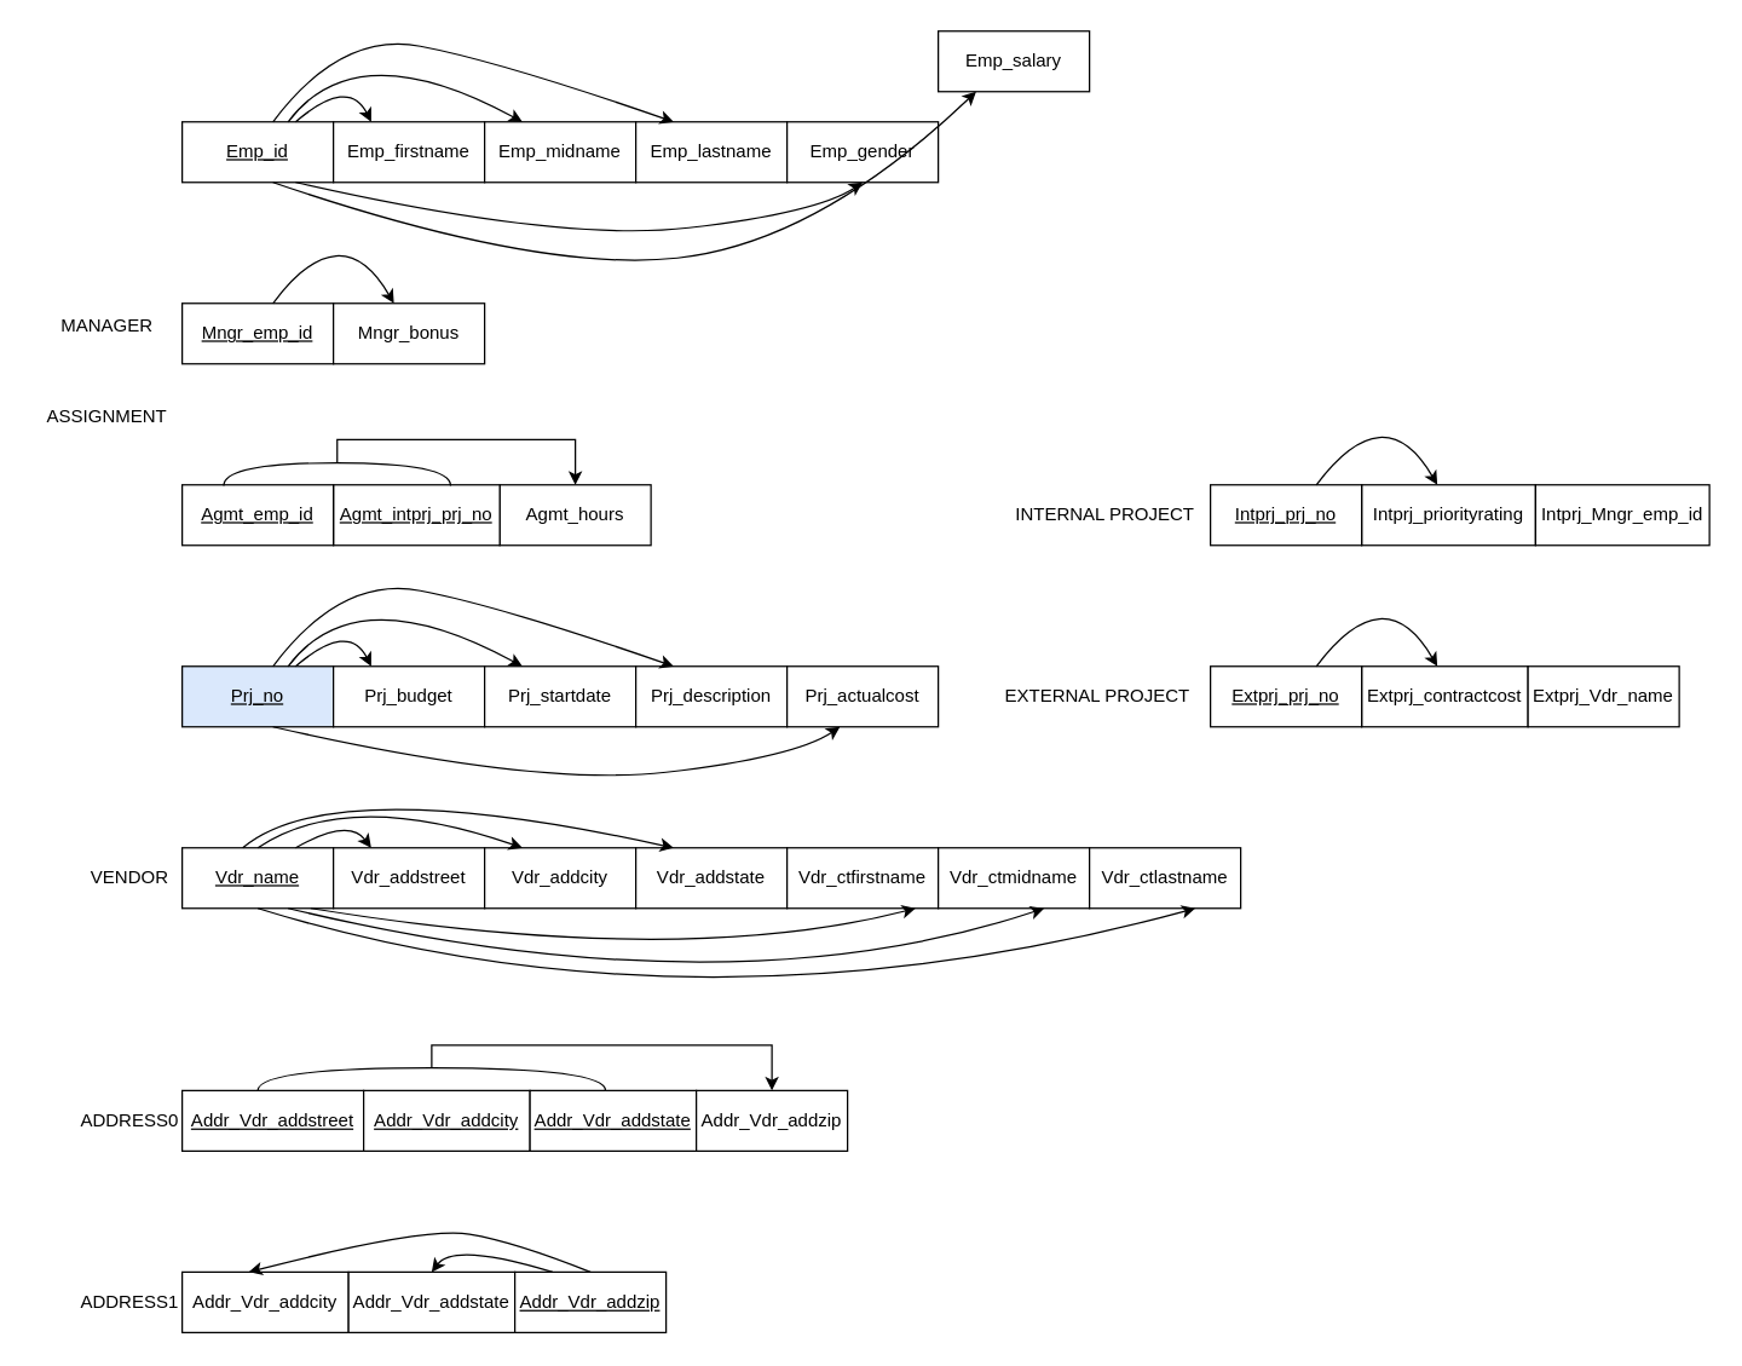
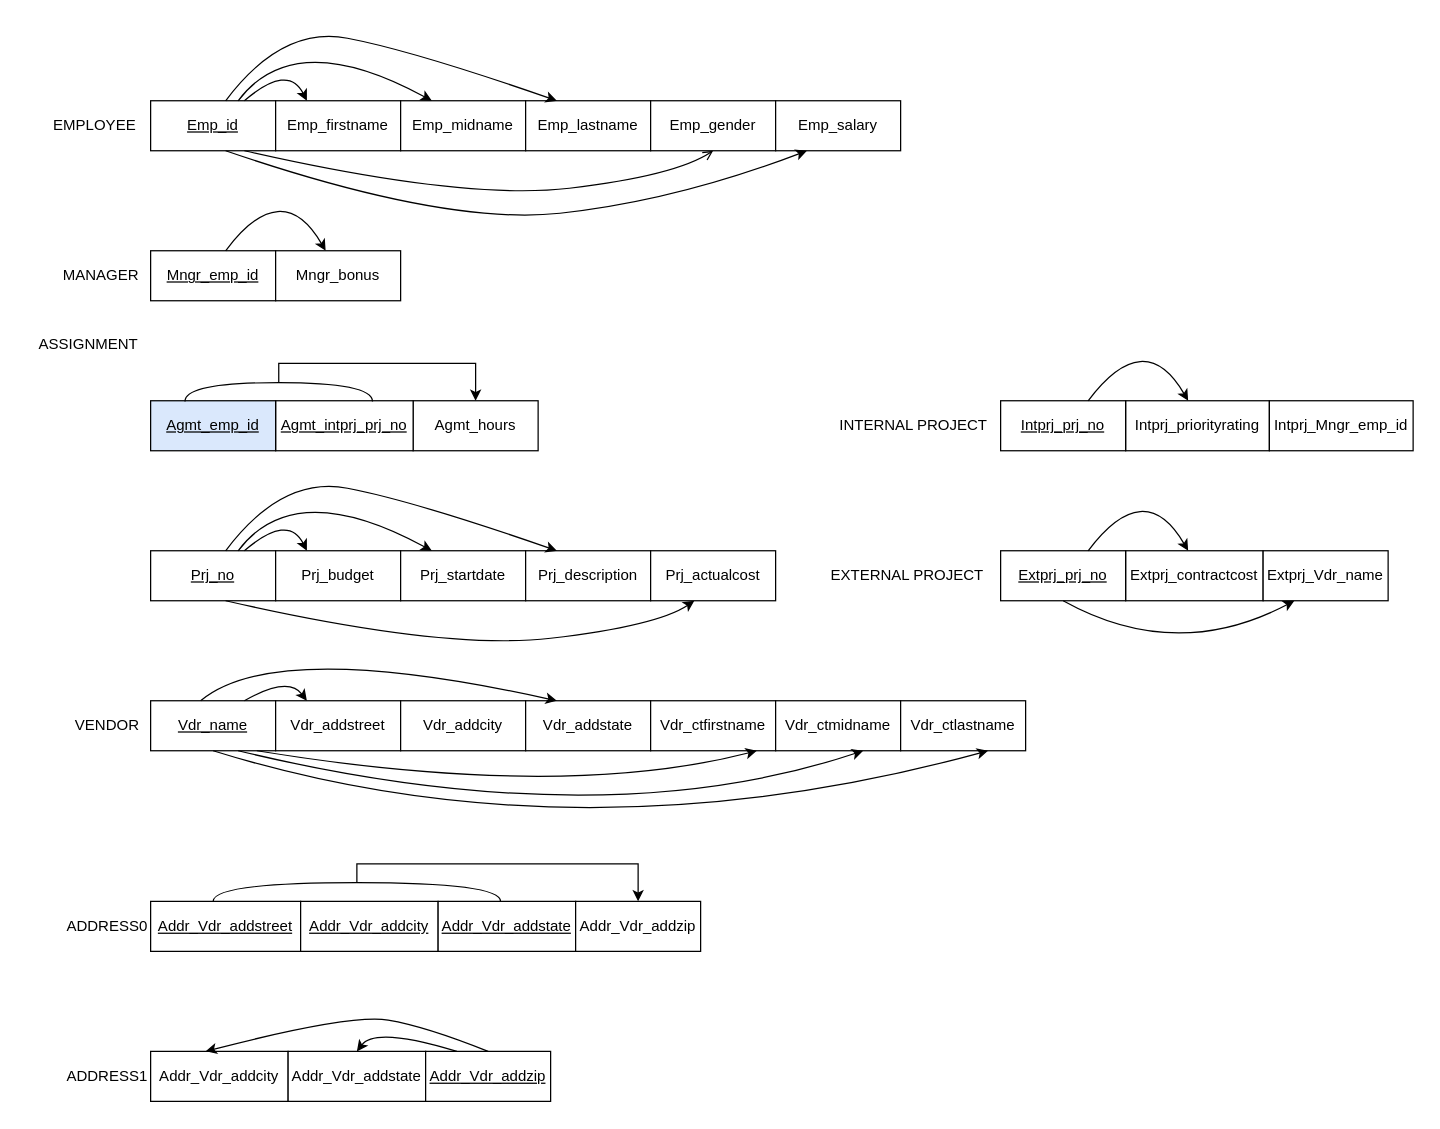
  <mxCell id="0" />
  <mxCell id="1" parent="0" />
+ <mxCell id="2" value="EMPLOYEE" style="text;html=1;align=center;verticalAlign=middle;resizable=0;points=[];autosize=1;strokeColor=none;fillColor=none;" parent="1" vertex="1"><mxGeometry x="30" y="85" width="90" height="30" as="geometry" /></mxCell>
  <mxCell id="3" value="&lt;u&gt;Emp_id&lt;/u&gt;" style="whiteSpace=wrap;html=1;align=center;" parent="1" vertex="1"><mxGeometry x="120" y="80" width="100" height="40" as="geometry" /></mxCell>
  <mxCell id="4" value="Emp_firstname" style="whiteSpace=wrap;html=1;align=center;" parent="1" vertex="1"><mxGeometry x="220" y="80" width="100" height="40" as="geometry" /></mxCell>
  <mxCell id="5" value="Emp_midname" style="whiteSpace=wrap;html=1;align=center;" parent="1" vertex="1"><mxGeometry x="320" y="80" width="100" height="40" as="geometry" /></mxCell>
  <mxCell id="6" value="Emp_lastname" style="whiteSpace=wrap;html=1;align=center;" parent="1" vertex="1"><mxGeometry x="420" y="80" width="100" height="40" as="geometry" /></mxCell>
- <mxCell id="7" value="MANAGER" style="text;html=1;align=center;verticalAlign=middle;resizable=0;points=[];autosize=1;strokeColor=none;fillColor=none;" parent="1" vertex="1"><mxGeometry x="30" y="200" width="80" height="30" as="geometry" /></mxCell>
+ <mxCell id="7" value="MANAGER" style="text;html=1;align=center;verticalAlign=middle;resizable=0;points=[];autosize=1;strokeColor=none;fillColor=none;" parent="1" vertex="1"><mxGeometry x="40" y="205" width="80" height="30" as="geometry" /></mxCell>
  <mxCell id="8" value="&lt;u&gt;Mngr_emp_id&lt;/u&gt;" style="whiteSpace=wrap;html=1;align=center;" parent="1" vertex="1"><mxGeometry x="120" y="200" width="100" height="40" as="geometry" /></mxCell>
  <mxCell id="9" value="Mngr_bonus" style="whiteSpace=wrap;html=1;align=center;" parent="1" vertex="1"><mxGeometry x="220" y="200" width="100" height="40" as="geometry" /></mxCell>
  <mxCell id="10" value="ASSIGNMENT" style="text;html=1;align=center;verticalAlign=middle;resizable=0;points=[];autosize=1;strokeColor=none;fillColor=none;" parent="1" vertex="1"><mxGeometry x="20" y="260" width="100" height="30" as="geometry" /></mxCell>
  <mxCell id="11" value="Agmt_hours" style="whiteSpace=wrap;html=1;align=center;" parent="1" vertex="1"><mxGeometry x="330" y="320" width="100" height="40" as="geometry" /></mxCell>
  <mxCell id="12" value="Emp_gender" style="whiteSpace=wrap;html=1;align=center;" parent="1" vertex="1"><mxGeometry x="520" y="80" width="100" height="40" as="geometry" /></mxCell>
- <mxCell id="13" value="Emp_salary" style="whiteSpace=wrap;html=1;align=center;" parent="1" vertex="1"><mxGeometry x="620" y="20" width="100" height="40" as="geometry" /></mxCell>
+ <mxCell id="13" value="Emp_salary" style="whiteSpace=wrap;html=1;align=center;" parent="1" vertex="1"><mxGeometry x="620" y="80" width="100" height="40" as="geometry" /></mxCell>
  <mxCell id="14" value="INTERNAL PROJECT" style="text;html=1;align=center;verticalAlign=middle;resizable=0;points=[];autosize=1;strokeColor=none;fillColor=none;" parent="1" vertex="1"><mxGeometry x="660" y="325" width="140" height="30" as="geometry" /></mxCell>
  <mxCell id="15" value="Intprj_priorityrating" style="whiteSpace=wrap;html=1;align=center;" parent="1" vertex="1"><mxGeometry x="900" y="320" width="115" height="40" as="geometry" /></mxCell>
  <mxCell id="16" value="EXTERNAL PROJECT" style="text;html=1;align=center;verticalAlign=middle;resizable=0;points=[];autosize=1;strokeColor=none;fillColor=none;" parent="1" vertex="1"><mxGeometry x="650" y="445" width="150" height="30" as="geometry" /></mxCell>
  <mxCell id="17" value="Extprj_contractcost" style="whiteSpace=wrap;html=1;align=center;" parent="1" vertex="1"><mxGeometry x="900" y="440" width="110" height="40" as="geometry" /></mxCell>
- <mxCell id="18" value="&lt;u&gt;Prj_no&lt;/u&gt;" style="whiteSpace=wrap;html=1;align=center;fillColor=#dae8fc;" parent="1" vertex="1"><mxGeometry x="120" y="440" width="100" height="40" as="geometry" /></mxCell>
+ <mxCell id="18" value="&lt;u&gt;Prj_no&lt;/u&gt;" style="whiteSpace=wrap;html=1;align=center;" parent="1" vertex="1"><mxGeometry x="120" y="440" width="100" height="40" as="geometry" /></mxCell>
  <mxCell id="19" value="Prj_budget" style="whiteSpace=wrap;html=1;align=center;" parent="1" vertex="1"><mxGeometry x="220" y="440" width="100" height="40" as="geometry" /></mxCell>
  <mxCell id="20" value="Prj_startdate" style="whiteSpace=wrap;html=1;align=center;" parent="1" vertex="1"><mxGeometry x="320" y="440" width="100" height="40" as="geometry" /></mxCell>
  <mxCell id="21" value="Prj_description" style="whiteSpace=wrap;html=1;align=center;" parent="1" vertex="1"><mxGeometry x="420" y="440" width="100" height="40" as="geometry" /></mxCell>
  <mxCell id="22" value="Prj_actualcost" style="whiteSpace=wrap;html=1;align=center;" parent="1" vertex="1"><mxGeometry x="520" y="440" width="100" height="40" as="geometry" /></mxCell>
  <mxCell id="23" value="&lt;u&gt;Intprj_prj_no&lt;/u&gt;" style="whiteSpace=wrap;html=1;align=center;" parent="1" vertex="1"><mxGeometry x="800" y="320" width="100" height="40" as="geometry" /></mxCell>
  <mxCell id="24" value="&lt;u&gt;Extprj_prj_no&lt;/u&gt;" style="whiteSpace=wrap;html=1;align=center;" parent="1" vertex="1"><mxGeometry x="800" y="440" width="100" height="40" as="geometry" /></mxCell>
  <mxCell id="25" value="&lt;u&gt;Agmt_intprj_prj_no&lt;/u&gt;" style="whiteSpace=wrap;html=1;align=center;" parent="1" vertex="1"><mxGeometry x="220" y="320" width="110" height="40" as="geometry" /></mxCell>
- <mxCell id="26" value="&lt;u&gt;Agmt_emp_id&lt;/u&gt;" style="whiteSpace=wrap;html=1;align=center;" parent="1" vertex="1"><mxGeometry x="120" y="320" width="100" height="40" as="geometry" /></mxCell>
+ <mxCell id="26" value="&lt;u&gt;Agmt_emp_id&lt;/u&gt;" style="whiteSpace=wrap;html=1;align=center;fillColor=#dae8fc;" parent="1" vertex="1"><mxGeometry x="120" y="320" width="100" height="40" as="geometry" /></mxCell>
  <mxCell id="27" value="VENDOR" style="text;html=1;align=center;verticalAlign=middle;resizable=0;points=[];autosize=1;strokeColor=none;fillColor=none;" parent="1" vertex="1"><mxGeometry x="50" y="565" width="70" height="30" as="geometry" /></mxCell>
  <mxCell id="28" value="&lt;u&gt;Vdr_name&lt;/u&gt;" style="whiteSpace=wrap;html=1;align=center;" parent="1" vertex="1"><mxGeometry x="120" y="560" width="100" height="40" as="geometry" /></mxCell>
  <mxCell id="29" value="Vdr_addstreet" style="whiteSpace=wrap;html=1;align=center;" parent="1" vertex="1"><mxGeometry x="220" y="560" width="100" height="40" as="geometry" /></mxCell>
  <mxCell id="30" value="Vdr_addcity" style="whiteSpace=wrap;html=1;align=center;" parent="1" vertex="1"><mxGeometry x="320" y="560" width="100" height="40" as="geometry" /></mxCell>
  <mxCell id="31" value="Vdr_addstate" style="whiteSpace=wrap;html=1;align=center;" parent="1" vertex="1"><mxGeometry x="420" y="560" width="100" height="40" as="geometry" /></mxCell>
  <mxCell id="32" value="Vdr_ctfirstname" style="whiteSpace=wrap;html=1;align=center;" parent="1" vertex="1"><mxGeometry x="520" y="560" width="100" height="40" as="geometry" /></mxCell>
  <mxCell id="33" value="Vdr_ctmidname" style="whiteSpace=wrap;html=1;align=center;" parent="1" vertex="1"><mxGeometry x="620" y="560" width="100" height="40" as="geometry" /></mxCell>
  <mxCell id="34" value="Vdr_ctlastname" style="whiteSpace=wrap;html=1;align=center;" parent="1" vertex="1"><mxGeometry x="720" y="560" width="100" height="40" as="geometry" /></mxCell>
  <mxCell id="35" value="" style="curved=1;endArrow=classic;html=1;rounded=0;exitX=0.75;exitY=0;exitDx=0;exitDy=0;entryX=0.25;entryY=0;entryDx=0;entryDy=0;" parent="1" source="3" target="4" edge="1"><mxGeometry width="50" height="50" relative="1" as="geometry"><mxPoint x="570" y="160" as="sourcePoint" /><mxPoint x="620" y="110" as="targetPoint" /><Array as="points"><mxPoint x="230" y="50" /></Array></mxGeometry></mxCell>
  <mxCell id="36" value="" style="curved=1;endArrow=classic;html=1;rounded=0;exitX=0.25;exitY=0;exitDx=0;exitDy=0;entryX=0.25;entryY=0;entryDx=0;entryDy=0;" parent="1" target="5" edge="1"><mxGeometry width="50" height="50" relative="1" as="geometry"><mxPoint x="190" y="80" as="sourcePoint" /><mxPoint x="290" y="80" as="targetPoint" /><Array as="points"><mxPoint x="235" y="20" /></Array></mxGeometry></mxCell>
  <mxCell id="37" value="" style="curved=1;endArrow=classic;html=1;rounded=0;entryX=0.25;entryY=0;entryDx=0;entryDy=0;" parent="1" target="6" edge="1"><mxGeometry width="50" height="50" relative="1" as="geometry"><mxPoint x="180" y="80" as="sourcePoint" /><mxPoint x="335" y="80" as="targetPoint" /><Array as="points"><mxPoint x="225" y="20" /><mxPoint x="330" y="40" /></Array></mxGeometry></mxCell>
- <mxCell id="38" value="" style="curved=1;endArrow=classic;html=1;rounded=0;exitX=0.75;exitY=1;exitDx=0;exitDy=0;entryX=0.5;entryY=1;entryDx=0;entryDy=0;" parent="1" source="3" target="12" edge="1"><mxGeometry width="50" height="50" relative="1" as="geometry"><mxPoint x="570" y="160" as="sourcePoint" /><mxPoint x="620" y="110" as="targetPoint" /><Array as="points"><mxPoint x="370" y="160" /><mxPoint x="540" y="140" /></Array></mxGeometry></mxCell>
+ <mxCell id="38" value="" style="curved=1;endArrow=open;html=1;rounded=0;exitX=0.75;exitY=1;exitDx=0;exitDy=0;entryX=0.5;entryY=1;entryDx=0;entryDy=0;" parent="1" source="3" target="12" edge="1"><mxGeometry width="50" height="50" relative="1" as="geometry"><mxPoint x="570" y="160" as="sourcePoint" /><mxPoint x="620" y="110" as="targetPoint" /><Array as="points"><mxPoint x="370" y="160" /><mxPoint x="540" y="140" /></Array></mxGeometry></mxCell>
  <mxCell id="39" value="" style="curved=1;endArrow=classic;html=1;rounded=0;exitX=0.75;exitY=1;exitDx=0;exitDy=0;entryX=0.25;entryY=1;entryDx=0;entryDy=0;" parent="1" target="13" edge="1"><mxGeometry width="50" height="50" relative="1" as="geometry"><mxPoint x="180" y="120" as="sourcePoint" /><mxPoint x="555" y="120" as="targetPoint" /><Array as="points"><mxPoint x="355" y="180" /><mxPoint x="540" y="160" /></Array></mxGeometry></mxCell>
  <mxCell id="40" value="" style="curved=1;endArrow=classic;html=1;rounded=0;exitX=0.25;exitY=0;exitDx=0;exitDy=0;entryX=0.25;entryY=0;entryDx=0;entryDy=0;" parent="1" edge="1"><mxGeometry width="50" height="50" relative="1" as="geometry"><mxPoint x="180" y="200" as="sourcePoint" /><mxPoint x="260" y="200" as="targetPoint" /><Array as="points"><mxPoint x="225" y="140" /></Array></mxGeometry></mxCell>
  <mxCell id="41" value="" style="curved=1;endArrow=classic;html=1;rounded=0;exitX=0.25;exitY=0;exitDx=0;exitDy=0;entryX=0.25;entryY=0;entryDx=0;entryDy=0;" parent="1" edge="1"><mxGeometry width="50" height="50" relative="1" as="geometry"><mxPoint x="870" y="320" as="sourcePoint" /><mxPoint x="950" y="320" as="targetPoint" /><Array as="points"><mxPoint x="915" y="260" /></Array></mxGeometry></mxCell>
  <mxCell id="42" value="" style="curved=1;endArrow=classic;html=1;rounded=0;exitX=0.25;exitY=0;exitDx=0;exitDy=0;entryX=0.25;entryY=0;entryDx=0;entryDy=0;" parent="1" edge="1"><mxGeometry width="50" height="50" relative="1" as="geometry"><mxPoint x="870" y="440" as="sourcePoint" /><mxPoint x="950" y="440" as="targetPoint" /><Array as="points"><mxPoint x="915" y="380" /></Array></mxGeometry></mxCell>
  <mxCell id="43" value="" style="curved=1;endArrow=classic;html=1;rounded=0;exitX=0.75;exitY=0;exitDx=0;exitDy=0;entryX=0.25;entryY=0;entryDx=0;entryDy=0;" parent="1" edge="1"><mxGeometry width="50" height="50" relative="1" as="geometry"><mxPoint x="195" y="440" as="sourcePoint" /><mxPoint x="245" y="440" as="targetPoint" /><Array as="points"><mxPoint x="230" y="410" /></Array></mxGeometry></mxCell>
  <mxCell id="44" value="" style="curved=1;endArrow=classic;html=1;rounded=0;exitX=0.25;exitY=0;exitDx=0;exitDy=0;entryX=0.25;entryY=0;entryDx=0;entryDy=0;" parent="1" edge="1"><mxGeometry width="50" height="50" relative="1" as="geometry"><mxPoint x="190" y="440" as="sourcePoint" /><mxPoint x="345" y="440" as="targetPoint" /><Array as="points"><mxPoint x="235" y="380" /></Array></mxGeometry></mxCell>
  <mxCell id="45" value="" style="curved=1;endArrow=classic;html=1;rounded=0;entryX=0.25;entryY=0;entryDx=0;entryDy=0;" parent="1" edge="1"><mxGeometry width="50" height="50" relative="1" as="geometry"><mxPoint x="180" y="440" as="sourcePoint" /><mxPoint x="445" y="440" as="targetPoint" /><Array as="points"><mxPoint x="225" y="380" /><mxPoint x="330" y="400" /></Array></mxGeometry></mxCell>
  <mxCell id="46" value="" style="curved=1;endArrow=classic;html=1;rounded=0;exitX=0.75;exitY=1;exitDx=0;exitDy=0;entryX=0.5;entryY=1;entryDx=0;entryDy=0;" parent="1" edge="1"><mxGeometry width="50" height="50" relative="1" as="geometry"><mxPoint x="180" y="480" as="sourcePoint" /><mxPoint x="555" y="480" as="targetPoint" /><Array as="points"><mxPoint x="355" y="520" /><mxPoint x="525" y="500" /></Array></mxGeometry></mxCell>
  <mxCell id="47" value="" style="curved=1;endArrow=classic;html=1;rounded=0;exitX=0.75;exitY=0;exitDx=0;exitDy=0;" parent="1" source="28" edge="1"><mxGeometry width="50" height="50" relative="1" as="geometry"><mxPoint x="570" y="440" as="sourcePoint" /><mxPoint x="245" y="560" as="targetPoint" /><Array as="points"><mxPoint x="230" y="540" /></Array></mxGeometry></mxCell>
- <mxCell id="48" value="" style="curved=1;endArrow=classic;html=1;rounded=0;entryX=0.25;entryY=0;entryDx=0;entryDy=0;exitX=0.5;exitY=0;exitDx=0;exitDy=0;" parent="1" source="28" target="30" edge="1"><mxGeometry width="50" height="50" relative="1" as="geometry"><mxPoint x="205" y="570" as="sourcePoint" /><mxPoint x="255" y="570" as="targetPoint" /><Array as="points"><mxPoint x="230" y="520" /></Array></mxGeometry></mxCell>
  <mxCell id="49" value="" style="curved=1;endArrow=classic;html=1;rounded=0;entryX=0.25;entryY=0;entryDx=0;entryDy=0;exitX=0.5;exitY=0;exitDx=0;exitDy=0;" parent="1" target="31" edge="1"><mxGeometry width="50" height="50" relative="1" as="geometry"><mxPoint x="160" y="560" as="sourcePoint" /><mxPoint x="335" y="560" as="targetPoint" /><Array as="points"><mxPoint x="220" y="510" /></Array></mxGeometry></mxCell>
  <mxCell id="50" value="" style="curved=1;endArrow=classic;html=1;rounded=0;entryX=0.75;entryY=1;entryDx=0;entryDy=0;exitX=0.75;exitY=1;exitDx=0;exitDy=0;" parent="1" edge="1"><mxGeometry width="50" height="50" relative="1" as="geometry"><mxPoint x="205" y="600" as="sourcePoint" /><mxPoint x="605" y="600" as="targetPoint" /><Array as="points"><mxPoint x="450" y="640" /></Array></mxGeometry></mxCell>
  <mxCell id="51" value="" style="curved=1;endArrow=classic;html=1;rounded=0;entryX=0.5;entryY=1;entryDx=0;entryDy=0;exitX=0.5;exitY=1;exitDx=0;exitDy=0;" parent="1" edge="1"><mxGeometry width="50" height="50" relative="1" as="geometry"><mxPoint x="190" y="600" as="sourcePoint" /><mxPoint x="690" y="600" as="targetPoint" /><Array as="points"><mxPoint x="480" y="670" /></Array></mxGeometry></mxCell>
  <mxCell id="52" value="" style="curved=1;endArrow=classic;html=1;rounded=0;entryX=0.5;entryY=1;entryDx=0;entryDy=0;exitX=0.5;exitY=1;exitDx=0;exitDy=0;" parent="1" edge="1"><mxGeometry width="50" height="50" relative="1" as="geometry"><mxPoint x="170" y="600" as="sourcePoint" /><mxPoint x="790" y="600" as="targetPoint" /><Array as="points"><mxPoint x="460" y="690" /></Array></mxGeometry></mxCell>
  <mxCell id="53" value="ADDRESS1" style="text;html=1;align=center;verticalAlign=middle;resizable=0;points=[];autosize=1;strokeColor=none;fillColor=none;" vertex="1" parent="1"><mxGeometry x="40" y="845.5" width="90" height="30" as="geometry" /></mxCell>
  <mxCell id="54" value="Addr_Vdr_addcity" style="whiteSpace=wrap;html=1;align=center;" vertex="1" parent="1"><mxGeometry x="120" y="840.5" width="110" height="40" as="geometry" /></mxCell>
  <mxCell id="55" value="Addr_Vdr_addstate" style="whiteSpace=wrap;html=1;align=center;" vertex="1" parent="1"><mxGeometry x="230" y="840.5" width="110" height="40" as="geometry" /></mxCell>
  <mxCell id="56" value="&lt;u&gt;Addr_Vdr_addzip&lt;/u&gt;" style="whiteSpace=wrap;html=1;align=center;" vertex="1" parent="1"><mxGeometry x="340" y="840.5" width="100" height="40" as="geometry" /></mxCell>
  <mxCell id="57" value="" style="curved=1;endArrow=classic;html=1;rounded=0;exitX=0.5;exitY=0;exitDx=0;exitDy=0;entryX=0.4;entryY=0;entryDx=0;entryDy=0;entryPerimeter=0;" edge="1" parent="1" source="56" target="54"><mxGeometry width="50" height="50" relative="1" as="geometry"><mxPoint x="325" y="840.5" as="sourcePoint" /><mxPoint x="375" y="790.5" as="targetPoint" /><Array as="points"><mxPoint x="340" y="820.5" /><mxPoint x="280" y="810.5" /></Array></mxGeometry></mxCell>
  <mxCell id="58" value="" style="curved=1;endArrow=classic;html=1;rounded=0;exitX=0.25;exitY=0;exitDx=0;exitDy=0;entryX=0.5;entryY=0;entryDx=0;entryDy=0;" edge="1" parent="1" source="56" target="55"><mxGeometry width="50" height="50" relative="1" as="geometry"><mxPoint x="380" y="850.5" as="sourcePoint" /><mxPoint x="170" y="850.5" as="targetPoint" /><Array as="points"><mxPoint x="300" y="820.5" /></Array></mxGeometry></mxCell>
  <mxCell id="59" value="ADDRESS0" style="text;html=1;align=center;verticalAlign=middle;resizable=0;points=[];autosize=1;strokeColor=none;fillColor=none;" vertex="1" parent="1"><mxGeometry x="40" y="725.5" width="90" height="30" as="geometry" /></mxCell>
  <mxCell id="60" value="&lt;u&gt;Addr_Vdr_addstreet&lt;/u&gt;" style="whiteSpace=wrap;html=1;align=center;" vertex="1" parent="1"><mxGeometry x="120" y="720.5" width="120" height="40" as="geometry" /></mxCell>
  <mxCell id="61" value="&lt;u&gt;Addr_Vdr_addcity&lt;/u&gt;" style="whiteSpace=wrap;html=1;align=center;" vertex="1" parent="1"><mxGeometry x="240" y="720.5" width="110" height="40" as="geometry" /></mxCell>
  <mxCell id="62" value="&lt;u&gt;Addr_Vdr_addstate&lt;/u&gt;" style="whiteSpace=wrap;html=1;align=center;" vertex="1" parent="1"><mxGeometry x="350" y="720.5" width="110" height="40" as="geometry" /></mxCell>
  <mxCell id="63" value="Addr_Vdr_addzip" style="whiteSpace=wrap;html=1;align=center;" vertex="1" parent="1"><mxGeometry x="460" y="720.5" width="100" height="40" as="geometry" /></mxCell>
  <mxCell id="64" style="edgeStyle=orthogonalEdgeStyle;rounded=0;orthogonalLoop=1;jettySize=auto;html=1;exitX=1;exitY=0.5;exitDx=0;exitDy=0;exitPerimeter=0;entryX=0.5;entryY=0;entryDx=0;entryDy=0;" edge="1" parent="1" source="65" target="63"><mxGeometry relative="1" as="geometry"><Array as="points"><mxPoint x="285" y="690.5" /><mxPoint x="510" y="690.5" /></Array></mxGeometry></mxCell>
  <mxCell id="65" value="" style="shape=requiredInterface;html=1;verticalLabelPosition=bottom;sketch=0;rotation=-90;" vertex="1" parent="1"><mxGeometry x="277.5" y="598" width="15" height="230" as="geometry" /></mxCell>
  <mxCell id="66" style="edgeStyle=orthogonalEdgeStyle;rounded=0;orthogonalLoop=1;jettySize=auto;html=1;exitX=1;exitY=0.5;exitDx=0;exitDy=0;exitPerimeter=0;" edge="1" parent="1" source="67"><mxGeometry relative="1" as="geometry"><mxPoint x="380" y="320" as="targetPoint" /><Array as="points"><mxPoint x="222" y="290" /><mxPoint x="380" y="290" /></Array></mxGeometry></mxCell>
  <mxCell id="67" value="" style="shape=requiredInterface;html=1;verticalLabelPosition=bottom;sketch=0;rotation=-90;" vertex="1" parent="1"><mxGeometry x="215" y="238" width="15" height="150" as="geometry" /></mxCell>
  <mxCell id="68" value="Extprj_Vdr_name" style="whiteSpace=wrap;html=1;align=center;" vertex="1" parent="1"><mxGeometry x="1010" y="440" width="100" height="40" as="geometry" /></mxCell>
+ <mxCell id="69" value="" style="curved=1;endArrow=classic;html=1;rounded=0;exitX=0.5;exitY=1;exitDx=0;exitDy=0;entryX=0.25;entryY=1;entryDx=0;entryDy=0;" edge="1" parent="1" source="24" target="68"><mxGeometry width="50" height="50" relative="1" as="geometry"><mxPoint x="880" y="520" as="sourcePoint" /><mxPoint x="960" y="520" as="targetPoint" /><Array as="points"><mxPoint x="940" y="530" /></Array></mxGeometry></mxCell>
  <mxCell id="70" value="Intprj_Mngr_emp_id" style="whiteSpace=wrap;html=1;align=center;" vertex="1" parent="1"><mxGeometry x="1015" y="320" width="115" height="40" as="geometry" /></mxCell>
